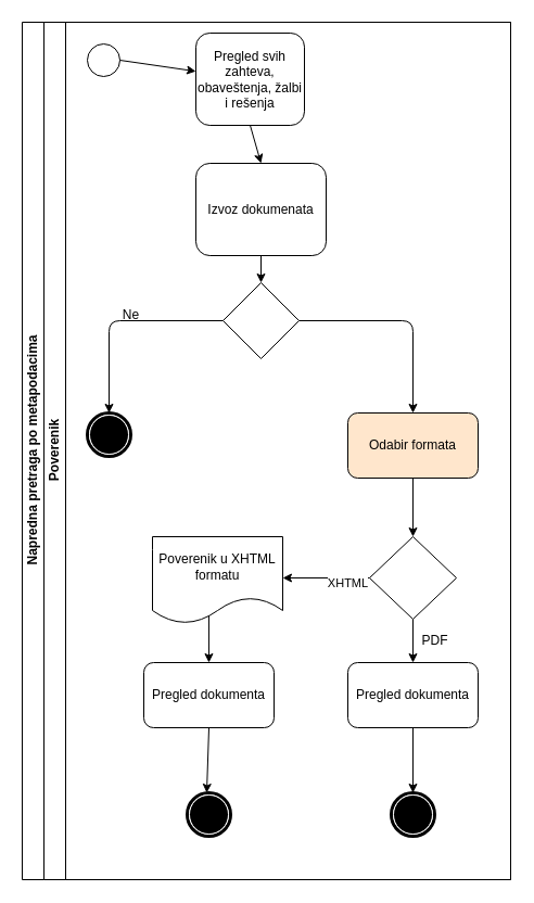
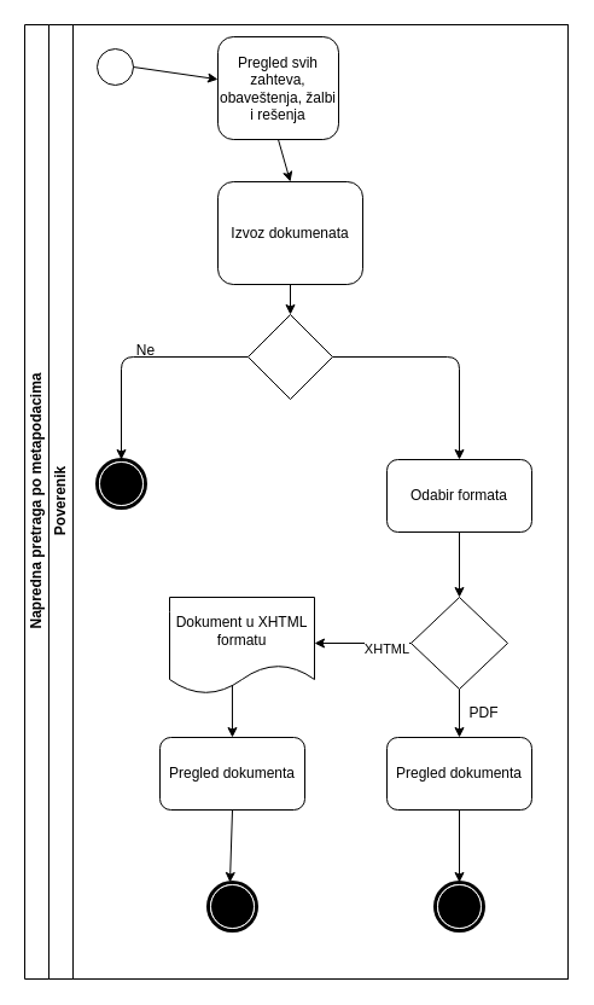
  <mxCell id="0" />
  <mxCell id="1" parent="0" />
  <mxCell id="2" value="Napredna pretraga po metapodacima" style="swimlane;html=1;childLayout=stackLayout;resizeParent=1;resizeParentMax=0;horizontal=0;startSize=20;horizontalStack=0;" vertex="1" parent="1"><mxGeometry x="20" y="20" width="450" height="790" as="geometry" /></mxCell>
  <mxCell id="3" value="Poverenik" style="swimlane;html=1;startSize=20;horizontal=0;" vertex="1" parent="2"><mxGeometry x="20" width="430" height="790" as="geometry" /></mxCell>
  <mxCell id="4" value="" style="shape=mxgraph.bpmn.shape;html=1;verticalLabelPosition=bottom;labelBackgroundColor=#ffffff;verticalAlign=top;align=center;perimeter=ellipsePerimeter;outlineConnect=0;outline=standard;symbol=general;" vertex="1" parent="3"><mxGeometry x="40" y="20" width="30" height="30" as="geometry" /></mxCell>
  <mxCell id="5" value="Pregled svih zahteva, obaveštenja, žalbi i rešenja" style="rounded=1;whiteSpace=wrap;html=1;" vertex="1" parent="3"><mxGeometry x="140" y="10" width="100" height="85" as="geometry" /></mxCell>
  <mxCell id="6" value="" style="endArrow=classic;html=1;entryX=0.5;entryY=0;entryDx=0;entryDy=0;" edge="1" parent="3"><mxGeometry width="50" height="50" relative="1" as="geometry"><mxPoint x="200" y="190" as="sourcePoint" /><mxPoint x="200" y="240" as="targetPoint" /></mxGeometry></mxCell>
  <mxCell id="7" value="" style="endArrow=classic;html=1;exitX=1;exitY=0.5;exitDx=0;exitDy=0;" edge="1" parent="3" source="4" target="5"><mxGeometry width="50" height="50" relative="1" as="geometry"><mxPoint x="270" y="20" as="sourcePoint" /><mxPoint x="320" y="-30" as="targetPoint" /></mxGeometry></mxCell>
  <mxCell id="8" value="Izvoz dokumenata" style="rounded=1;whiteSpace=wrap;html=1;" vertex="1" parent="3"><mxGeometry x="140" y="130" width="120" height="85" as="geometry" /></mxCell>
  <mxCell id="9" value="" style="rhombus;whiteSpace=wrap;html=1;" vertex="1" parent="3"><mxGeometry x="165" y="240" width="70" height="70" as="geometry" /></mxCell>
  <mxCell id="10" value="" style="shape=mxgraph.bpmn.shape;html=1;verticalLabelPosition=bottom;labelBackgroundColor=#ffffff;verticalAlign=top;align=center;perimeter=ellipsePerimeter;outlineConnect=0;outline=end;symbol=terminate;" vertex="1" parent="3"><mxGeometry x="40" y="360" width="40" height="40" as="geometry" /></mxCell>
- <mxCell id="11" value="Odabir formata" style="rounded=1;whiteSpace=wrap;html=1;fillColor=#ffe6cc;" vertex="1" parent="3"><mxGeometry x="280" y="360" width="120" height="60" as="geometry" /></mxCell>
+ <mxCell id="11" value="Odabir formata" style="rounded=1;whiteSpace=wrap;html=1;" vertex="1" parent="3"><mxGeometry x="280" y="360" width="120" height="60" as="geometry" /></mxCell>
  <mxCell id="12" value="" style="rhombus;whiteSpace=wrap;html=1;" vertex="1" parent="3"><mxGeometry x="300" y="474" width="80" height="76" as="geometry" /></mxCell>
  <mxCell id="13" value="" style="endArrow=classic;html=1;exitX=0.5;exitY=1;exitDx=0;exitDy=0;" edge="1" parent="3" source="11" target="12"><mxGeometry width="50" height="50" relative="1" as="geometry"><mxPoint x="250" y="560" as="sourcePoint" /><mxPoint x="340" y="490" as="targetPoint" /></mxGeometry></mxCell>
  <mxCell id="14" value="" style="endArrow=classic;html=1;exitX=0;exitY=0.5;exitDx=0;exitDy=0;" edge="1" parent="3" source="12"><mxGeometry width="50" height="50" relative="1" as="geometry"><mxPoint x="190" y="550" as="sourcePoint" /><mxPoint x="220" y="512" as="targetPoint" /></mxGeometry></mxCell>
  <mxCell id="15" value="XHTML" style="edgeLabel;html=1;align=center;verticalAlign=middle;resizable=0;points=[];" vertex="1" connectable="0" parent="14"><mxGeometry x="-0.475" y="4" relative="1" as="geometry"><mxPoint as="offset" /></mxGeometry></mxCell>
- <mxCell id="16" value="Poverenik u XHTML formatu" style="shape=document;whiteSpace=wrap;html=1;boundedLbl=1;" vertex="1" parent="3"><mxGeometry x="100" y="474" width="120" height="80" as="geometry" /></mxCell>
+ <mxCell id="16" value="Dokument u XHTML formatu" style="shape=document;whiteSpace=wrap;html=1;boundedLbl=1;" vertex="1" parent="3"><mxGeometry x="100" y="474" width="120" height="80" as="geometry" /></mxCell>
  <mxCell id="17" value="Pregled dokumenta" style="rounded=1;whiteSpace=wrap;html=1;" vertex="1" parent="3"><mxGeometry x="92" y="590" width="120" height="60" as="geometry" /></mxCell>
  <mxCell id="18" value="" style="endArrow=classic;html=1;exitX=0.433;exitY=0.913;exitDx=0;exitDy=0;exitPerimeter=0;" edge="1" parent="3" source="16" target="17"><mxGeometry width="50" height="50" relative="1" as="geometry"><mxPoint x="250" y="550" as="sourcePoint" /><mxPoint x="152" y="600" as="targetPoint" /></mxGeometry></mxCell>
  <mxCell id="19" value="" style="shape=mxgraph.bpmn.shape;html=1;verticalLabelPosition=bottom;labelBackgroundColor=#ffffff;verticalAlign=top;align=center;perimeter=ellipsePerimeter;outlineConnect=0;outline=end;symbol=terminate;" vertex="1" parent="3"><mxGeometry x="132" y="710" width="40" height="40" as="geometry" /></mxCell>
  <mxCell id="20" value="Pregled dokumenta" style="rounded=1;whiteSpace=wrap;html=1;" vertex="1" parent="3"><mxGeometry x="280" y="590" width="120" height="60" as="geometry" /></mxCell>
  <mxCell id="21" value="" style="endArrow=classic;html=1;exitX=0.5;exitY=1;exitDx=0;exitDy=0;" edge="1" parent="3" source="12" target="20"><mxGeometry width="50" height="50" relative="1" as="geometry"><mxPoint x="250" y="700" as="sourcePoint" /><mxPoint x="340" y="600" as="targetPoint" /></mxGeometry></mxCell>
  <mxCell id="22" value="" style="shape=mxgraph.bpmn.shape;html=1;verticalLabelPosition=bottom;labelBackgroundColor=#ffffff;verticalAlign=top;align=center;perimeter=ellipsePerimeter;outlineConnect=0;outline=end;symbol=terminate;" vertex="1" parent="3"><mxGeometry x="320" y="710" width="40" height="40" as="geometry" /></mxCell>
  <mxCell id="23" value="" style="endArrow=classic;html=1;exitX=0.5;exitY=1;exitDx=0;exitDy=0;entryX=0.5;entryY=0;entryDx=0;entryDy=0;" edge="1" parent="2" source="5"><mxGeometry width="50" height="50" relative="1" as="geometry"><mxPoint x="270" y="110" as="sourcePoint" /><mxPoint x="220" y="130" as="targetPoint" /></mxGeometry></mxCell>
  <mxCell id="24" value="" style="endArrow=classic;html=1;exitX=1;exitY=0.5;exitDx=0;exitDy=0;" edge="1" parent="1" source="9"><mxGeometry width="50" height="50" relative="1" as="geometry"><mxPoint x="280" y="290" as="sourcePoint" /><mxPoint x="380" y="380" as="targetPoint" /><Array as="points"><mxPoint x="380" y="295" /></Array></mxGeometry></mxCell>
  <mxCell id="25" value="" style="endArrow=classic;html=1;exitX=0;exitY=0.5;exitDx=0;exitDy=0;" edge="1" parent="1" source="9"><mxGeometry width="50" height="50" relative="1" as="geometry"><mxPoint x="290" y="280" as="sourcePoint" /><mxPoint x="100" y="380" as="targetPoint" /><Array as="points"><mxPoint x="100" y="295" /></Array></mxGeometry></mxCell>
  <mxCell id="26" value="Ne" style="text;html=1;align=center;verticalAlign=middle;resizable=0;points=[];autosize=1;" vertex="1" parent="1"><mxGeometry x="105" y="280" width="30" height="20" as="geometry" /></mxCell>
  <mxCell id="27" value="" style="endArrow=classic;html=1;exitX=0.5;exitY=1;exitDx=0;exitDy=0;" edge="1" parent="1" source="17"><mxGeometry width="50" height="50" relative="1" as="geometry"><mxPoint x="290" y="570" as="sourcePoint" /><mxPoint x="190" y="730" as="targetPoint" /></mxGeometry></mxCell>
  <mxCell id="28" value="PDF" style="text;html=1;align=center;verticalAlign=middle;resizable=0;points=[];autosize=1;" vertex="1" parent="1"><mxGeometry x="380" y="580" width="40" height="20" as="geometry" /></mxCell>
  <mxCell id="29" value="" style="endArrow=classic;html=1;exitX=0.5;exitY=1;exitDx=0;exitDy=0;" edge="1" parent="1" source="20"><mxGeometry width="50" height="50" relative="1" as="geometry"><mxPoint x="290" y="720" as="sourcePoint" /><mxPoint x="380" y="730" as="targetPoint" /></mxGeometry></mxCell>
